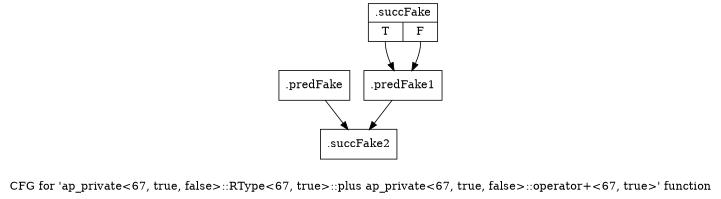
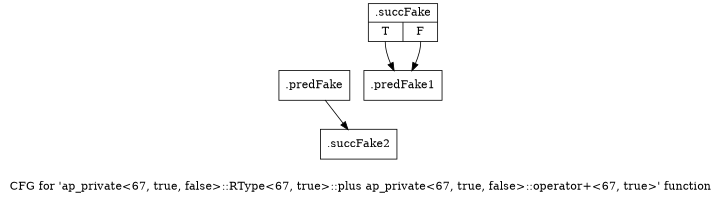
  digraph {
    label="CFG for 'ap_private\<67, true, false\>::RType\<67, true\>::plus ap_private\<67, true, false\>::operator+\<67, true\>' function"
    node [shape=record filename="/mnt/xilinx/Vitis_HLS/2021.2/include/etc/ap_private.h" linenumber=4008]
    edge [execusionnum=1 filename="/mnt/xilinx/Vitis_HLS/2021.2/include/etc/ap_private.h"]
    n1 [label="{.predFake}" filename="" linenumber=""]
    n2 [label="{.succFake2}"]
    n3 [label="{.succFake|{<s0>T|<s1>F}}"]
    n4 [label="{.predFake1}"]
    n1 -> n2
    n3 -> n4 [tailport=s0 execusionnum="" filename=""]
    n3 -> n4 [tailport=s1]
-   n4 -> n2 [execusionnum=2]
  }
